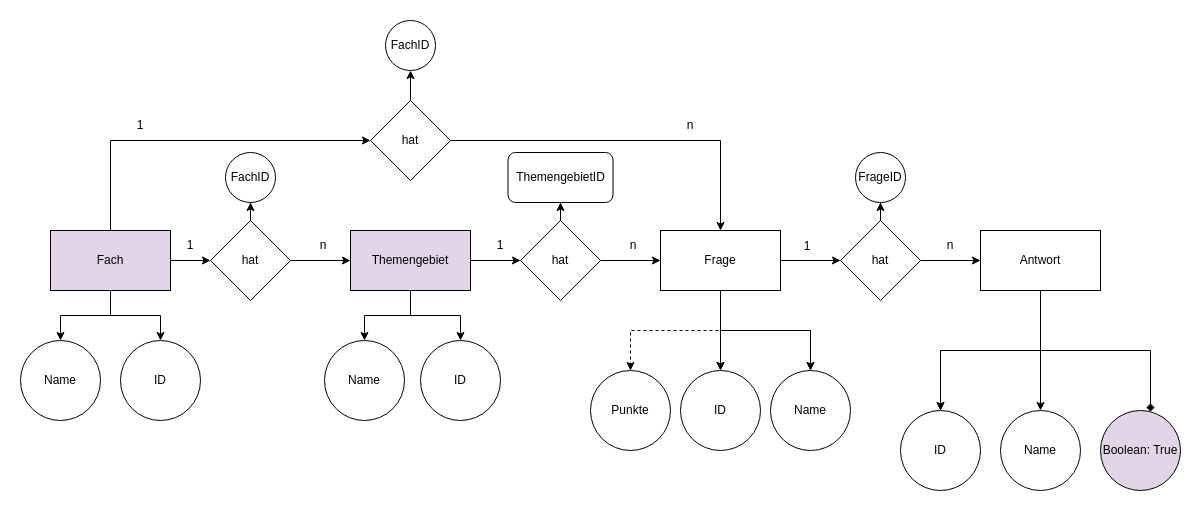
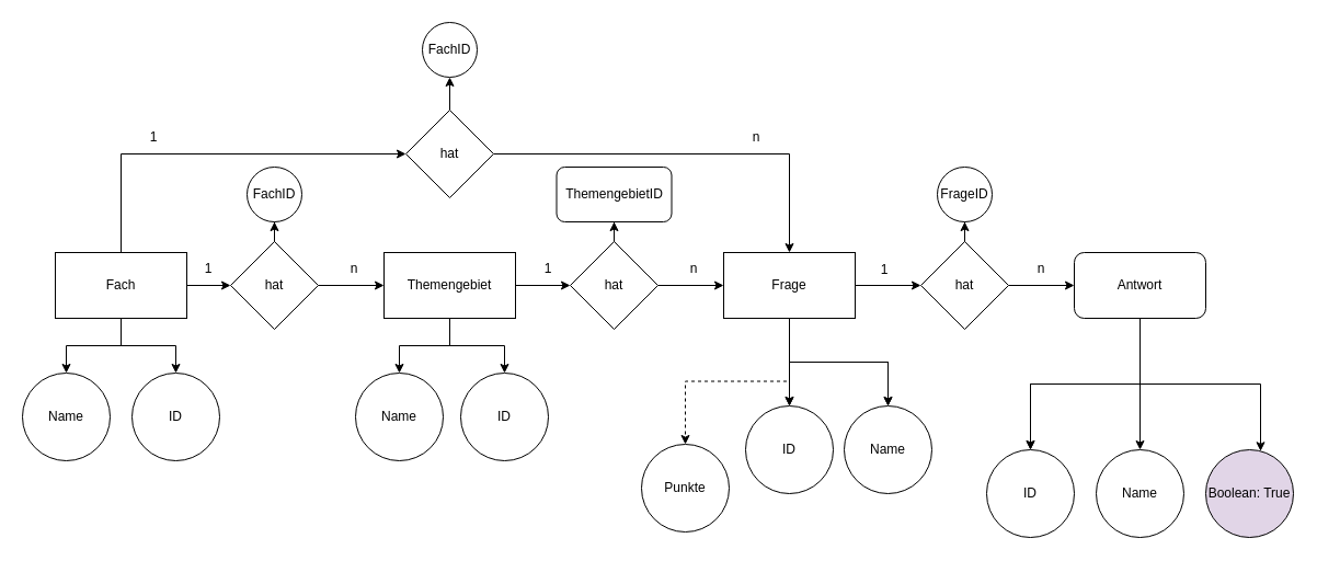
  <mxCell id="0" />
  <mxCell id="1" parent="0" />
  <mxCell id="2" value="" style="edgeStyle=orthogonalEdgeStyle;rounded=0;orthogonalLoop=1;jettySize=auto;html=1;" edge="1" parent="1" source="6" target="25"><mxGeometry relative="1" as="geometry" /></mxCell>
  <mxCell id="3" style="edgeStyle=orthogonalEdgeStyle;rounded=0;orthogonalLoop=1;jettySize=auto;html=1;entryX=0;entryY=0.5;entryDx=0;entryDy=0;exitX=0.5;exitY=0;exitDx=0;exitDy=0;" edge="1" parent="1" source="6" target="34"><mxGeometry relative="1" as="geometry" /></mxCell>
  <mxCell id="4" value="" style="edgeStyle=orthogonalEdgeStyle;rounded=0;orthogonalLoop=1;jettySize=auto;html=1;" edge="1" parent="1" source="6" target="35"><mxGeometry relative="1" as="geometry" /></mxCell>
  <mxCell id="5" value="" style="edgeStyle=orthogonalEdgeStyle;rounded=0;orthogonalLoop=1;jettySize=auto;html=1;exitX=0.5;exitY=1;exitDx=0;exitDy=0;" edge="1" parent="1" source="6" target="36"><mxGeometry relative="1" as="geometry" /></mxCell>
- <mxCell id="6" value="Fach" style="rounded=0;whiteSpace=wrap;html=1;fillColor=#e1d5e7;" vertex="1" parent="1"><mxGeometry x="50" y="230" width="120" height="60" as="geometry" /></mxCell>
+ <mxCell id="6" value="Fach" style="rounded=0;whiteSpace=wrap;html=1;" vertex="1" parent="1"><mxGeometry x="50" y="230" width="120" height="60" as="geometry" /></mxCell>
  <mxCell id="7" value="" style="edgeStyle=orthogonalEdgeStyle;rounded=0;orthogonalLoop=1;jettySize=auto;html=1;" edge="1" parent="1" source="10" target="28"><mxGeometry relative="1" as="geometry" /></mxCell>
  <mxCell id="8" value="" style="edgeStyle=orthogonalEdgeStyle;rounded=0;orthogonalLoop=1;jettySize=auto;html=1;" edge="1" parent="1" source="10" target="39"><mxGeometry relative="1" as="geometry" /></mxCell>
  <mxCell id="9" value="" style="edgeStyle=orthogonalEdgeStyle;rounded=0;orthogonalLoop=1;jettySize=auto;html=1;" edge="1" parent="1" source="10" target="40"><mxGeometry relative="1" as="geometry" /></mxCell>
- <mxCell id="10" value="Themengebiet" style="rounded=0;whiteSpace=wrap;html=1;fillColor=#e1d5e7;" vertex="1" parent="1"><mxGeometry x="350" y="230" width="120" height="60" as="geometry" /></mxCell>
+ <mxCell id="10" value="Themengebiet" style="rounded=0;whiteSpace=wrap;html=1;" vertex="1" parent="1"><mxGeometry x="350" y="230" width="120" height="60" as="geometry" /></mxCell>
  <mxCell id="11" value="" style="edgeStyle=orthogonalEdgeStyle;rounded=0;orthogonalLoop=1;jettySize=auto;html=1;" edge="1" parent="1" source="17" target="31"><mxGeometry relative="1" as="geometry" /></mxCell>
  <mxCell id="12" value="" style="edgeStyle=orthogonalEdgeStyle;rounded=0;orthogonalLoop=1;jettySize=auto;html=1;" edge="1" parent="1" source="17" target="41"><mxGeometry relative="1" as="geometry" /></mxCell>
  <mxCell id="13" value="" style="edgeStyle=orthogonalEdgeStyle;rounded=0;orthogonalLoop=1;jettySize=auto;html=1;" edge="1" parent="1" source="17" target="41"><mxGeometry relative="1" as="geometry" /></mxCell>
  <mxCell id="14" value="" style="edgeStyle=orthogonalEdgeStyle;rounded=0;orthogonalLoop=1;jettySize=auto;html=1;" edge="1" parent="1" source="17" target="42"><mxGeometry relative="1" as="geometry" /></mxCell>
  <mxCell id="15" value="" style="edgeStyle=orthogonalEdgeStyle;rounded=0;orthogonalLoop=1;jettySize=auto;html=1;" edge="1" parent="1" source="17" target="42"><mxGeometry relative="1" as="geometry" /></mxCell>
  <mxCell id="16" value="" style="edgeStyle=orthogonalEdgeStyle;rounded=0;orthogonalLoop=1;jettySize=auto;html=1;dashed=1;" edge="1" parent="1" source="17" target="43"><mxGeometry relative="1" as="geometry" /></mxCell>
  <mxCell id="17" value="Frage" style="rounded=0;whiteSpace=wrap;html=1;" vertex="1" parent="1"><mxGeometry x="660" y="230" width="120" height="60" as="geometry" /></mxCell>
  <mxCell id="18" value="" style="edgeStyle=orthogonalEdgeStyle;rounded=0;orthogonalLoop=1;jettySize=auto;html=1;" edge="1" parent="1" source="22" target="44"><mxGeometry relative="1" as="geometry" /></mxCell>
  <mxCell id="19" value="" style="edgeStyle=orthogonalEdgeStyle;rounded=0;orthogonalLoop=1;jettySize=auto;html=1;" edge="1" parent="1" source="22" target="44"><mxGeometry relative="1" as="geometry" /></mxCell>
  <mxCell id="20" value="" style="edgeStyle=orthogonalEdgeStyle;rounded=0;orthogonalLoop=1;jettySize=auto;html=1;" edge="1" parent="1" source="22" target="45"><mxGeometry relative="1" as="geometry" /></mxCell>
- <mxCell id="21" value="" style="edgeStyle=orthogonalEdgeStyle;rounded=0;orthogonalLoop=1;jettySize=auto;html=1;endArrow=diamond;" edge="1" parent="1" source="22" target="46"><mxGeometry relative="1" as="geometry"><Array as="points"><mxPoint x="1040" y="350" /><mxPoint x="1150" y="350" /></Array></mxGeometry></mxCell>
- <mxCell id="22" value="Antwort" style="rounded=0;whiteSpace=wrap;html=1;" vertex="1" parent="1"><mxGeometry x="980" y="230" width="120" height="60" as="geometry" /></mxCell>
+ <mxCell id="21" value="" style="edgeStyle=orthogonalEdgeStyle;rounded=0;orthogonalLoop=1;jettySize=auto;html=1;" edge="1" parent="1" source="22" target="46"><mxGeometry relative="1" as="geometry"><Array as="points"><mxPoint x="1040" y="350" /><mxPoint x="1150" y="350" /></Array></mxGeometry></mxCell>
+ <mxCell id="22" value="Antwort" style="whiteSpace=wrap;html=1;rounded=1;" vertex="1" parent="1"><mxGeometry x="980" y="230" width="120" height="60" as="geometry" /></mxCell>
  <mxCell id="23" value="" style="edgeStyle=orthogonalEdgeStyle;rounded=0;orthogonalLoop=1;jettySize=auto;html=1;" edge="1" parent="1" source="25" target="10"><mxGeometry relative="1" as="geometry" /></mxCell>
  <mxCell id="24" value="" style="edgeStyle=orthogonalEdgeStyle;rounded=0;orthogonalLoop=1;jettySize=auto;html=1;" edge="1" parent="1" source="25" target="53"><mxGeometry relative="1" as="geometry" /></mxCell>
  <mxCell id="25" value="hat" style="rhombus;whiteSpace=wrap;html=1;rounded=0;" vertex="1" parent="1"><mxGeometry x="210" y="220" width="80" height="80" as="geometry" /></mxCell>
  <mxCell id="26" value="" style="edgeStyle=orthogonalEdgeStyle;rounded=0;orthogonalLoop=1;jettySize=auto;html=1;" edge="1" parent="1" source="28" target="17"><mxGeometry relative="1" as="geometry" /></mxCell>
  <mxCell id="27" value="" style="edgeStyle=orthogonalEdgeStyle;rounded=0;orthogonalLoop=1;jettySize=auto;html=1;" edge="1" parent="1" source="28" target="55"><mxGeometry relative="1" as="geometry" /></mxCell>
  <mxCell id="28" value="hat" style="rhombus;whiteSpace=wrap;html=1;rounded=0;" vertex="1" parent="1"><mxGeometry x="520" y="220" width="80" height="80" as="geometry" /></mxCell>
  <mxCell id="29" value="" style="edgeStyle=orthogonalEdgeStyle;rounded=0;orthogonalLoop=1;jettySize=auto;html=1;" edge="1" parent="1" source="31" target="22"><mxGeometry relative="1" as="geometry" /></mxCell>
  <mxCell id="30" value="" style="edgeStyle=orthogonalEdgeStyle;rounded=0;orthogonalLoop=1;jettySize=auto;html=1;" edge="1" parent="1" source="31" target="56"><mxGeometry relative="1" as="geometry" /></mxCell>
  <mxCell id="31" value="hat" style="rhombus;whiteSpace=wrap;html=1;rounded=0;" vertex="1" parent="1"><mxGeometry x="840" y="220" width="80" height="80" as="geometry" /></mxCell>
  <mxCell id="32" style="edgeStyle=orthogonalEdgeStyle;rounded=0;orthogonalLoop=1;jettySize=auto;html=1;entryX=0.5;entryY=0;entryDx=0;entryDy=0;" edge="1" parent="1" source="34" target="17"><mxGeometry relative="1" as="geometry" /></mxCell>
  <mxCell id="33" value="" style="edgeStyle=orthogonalEdgeStyle;rounded=0;orthogonalLoop=1;jettySize=auto;html=1;" edge="1" parent="1" source="34" target="54"><mxGeometry relative="1" as="geometry" /></mxCell>
  <mxCell id="34" value="hat" style="rhombus;whiteSpace=wrap;html=1;rounded=0;" vertex="1" parent="1"><mxGeometry x="370" y="100" width="80" height="80" as="geometry" /></mxCell>
  <mxCell id="35" value="ID" style="ellipse;whiteSpace=wrap;html=1;rounded=0;" vertex="1" parent="1"><mxGeometry x="120" y="340" width="80" height="80" as="geometry" /></mxCell>
  <mxCell id="36" value="Name" style="ellipse;whiteSpace=wrap;html=1;rounded=0;" vertex="1" parent="1"><mxGeometry x="20" y="340" width="80" height="80" as="geometry" /></mxCell>
  <mxCell id="37" value="1" style="text;html=1;strokeColor=none;fillColor=none;align=center;verticalAlign=middle;whiteSpace=wrap;rounded=0;" vertex="1" parent="1"><mxGeometry x="160" y="230" width="60" height="30" as="geometry" /></mxCell>
  <mxCell id="38" value="n" style="text;html=1;strokeColor=none;fillColor=none;align=center;verticalAlign=middle;whiteSpace=wrap;rounded=0;" vertex="1" parent="1"><mxGeometry x="293" y="230" width="60" height="30" as="geometry" /></mxCell>
  <mxCell id="39" value="ID" style="ellipse;whiteSpace=wrap;html=1;rounded=0;" vertex="1" parent="1"><mxGeometry x="420" y="340" width="80" height="80" as="geometry" /></mxCell>
  <mxCell id="40" value="Name" style="ellipse;whiteSpace=wrap;html=1;rounded=0;" vertex="1" parent="1"><mxGeometry x="324" y="340" width="80" height="80" as="geometry" /></mxCell>
  <mxCell id="41" value="&lt;div&gt;ID&lt;/div&gt;" style="ellipse;whiteSpace=wrap;html=1;rounded=0;" vertex="1" parent="1"><mxGeometry x="680" y="370" width="80" height="80" as="geometry" /></mxCell>
  <mxCell id="42" value="Name" style="ellipse;whiteSpace=wrap;html=1;rounded=0;" vertex="1" parent="1"><mxGeometry x="770" y="370" width="80" height="80" as="geometry" /></mxCell>
- <mxCell id="43" value="&lt;div&gt;Punkte&lt;/div&gt;" style="ellipse;whiteSpace=wrap;html=1;rounded=0;" vertex="1" parent="1"><mxGeometry x="590" y="370" width="80" height="80" as="geometry" /></mxCell>
+ <mxCell id="43" value="&lt;div&gt;Punkte&lt;/div&gt;" style="ellipse;whiteSpace=wrap;html=1;rounded=0;" vertex="1" parent="1"><mxGeometry x="585" y="405" width="80" height="80" as="geometry" /></mxCell>
  <mxCell id="44" value="ID" style="ellipse;whiteSpace=wrap;html=1;rounded=0;" vertex="1" parent="1"><mxGeometry x="900" y="410" width="80" height="80" as="geometry" /></mxCell>
  <mxCell id="45" value="Name" style="ellipse;whiteSpace=wrap;html=1;rounded=0;" vertex="1" parent="1"><mxGeometry x="1000" y="410" width="80" height="80" as="geometry" /></mxCell>
  <mxCell id="46" value="Boolean: True" style="ellipse;whiteSpace=wrap;html=1;rounded=0;fillColor=#e1d5e7;" vertex="1" parent="1"><mxGeometry x="1100" y="410" width="80" height="80" as="geometry" /></mxCell>
  <mxCell id="47" value="1" style="text;html=1;strokeColor=none;fillColor=none;align=center;verticalAlign=middle;whiteSpace=wrap;rounded=0;" vertex="1" parent="1"><mxGeometry x="470" y="230" width="60" height="30" as="geometry" /></mxCell>
  <mxCell id="48" value="1" style="text;html=1;strokeColor=none;fillColor=none;align=center;verticalAlign=middle;whiteSpace=wrap;rounded=0;" vertex="1" parent="1"><mxGeometry x="777" y="231" width="60" height="30" as="geometry" /></mxCell>
  <mxCell id="49" value="1" style="text;html=1;strokeColor=none;fillColor=none;align=center;verticalAlign=middle;whiteSpace=wrap;rounded=0;" vertex="1" parent="1"><mxGeometry x="110" y="110" width="60" height="30" as="geometry" /></mxCell>
  <mxCell id="50" value="n" style="text;html=1;strokeColor=none;fillColor=none;align=center;verticalAlign=middle;whiteSpace=wrap;rounded=0;" vertex="1" parent="1"><mxGeometry x="603" y="230" width="60" height="30" as="geometry" /></mxCell>
  <mxCell id="51" value="n" style="text;html=1;strokeColor=none;fillColor=none;align=center;verticalAlign=middle;whiteSpace=wrap;rounded=0;" vertex="1" parent="1"><mxGeometry x="920" y="230" width="60" height="30" as="geometry" /></mxCell>
  <mxCell id="52" value="n" style="text;html=1;strokeColor=none;fillColor=none;align=center;verticalAlign=middle;whiteSpace=wrap;rounded=0;" vertex="1" parent="1"><mxGeometry x="660" y="110" width="60" height="30" as="geometry" /></mxCell>
  <mxCell id="53" value="FachID" style="ellipse;whiteSpace=wrap;html=1;rounded=0;" vertex="1" parent="1"><mxGeometry x="225" y="152" width="50" height="50" as="geometry" /></mxCell>
  <mxCell id="54" value="FachID" style="ellipse;whiteSpace=wrap;html=1;rounded=0;" vertex="1" parent="1"><mxGeometry x="385" y="20" width="50" height="50" as="geometry" /></mxCell>
  <mxCell id="55" value="ThemengebietID" style="whiteSpace=wrap;html=1;rounded=1;" vertex="1" parent="1"><mxGeometry x="507.5" y="152" width="105" height="50" as="geometry" /></mxCell>
  <mxCell id="56" value="FrageID" style="ellipse;whiteSpace=wrap;html=1;rounded=0;" vertex="1" parent="1"><mxGeometry x="855" y="152" width="50" height="50" as="geometry" /></mxCell>
